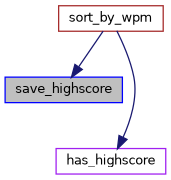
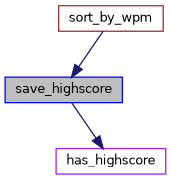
  digraph {
    rankdir=TB
    node [fillcolor=white fontname=Helvetica fontsize=10 shape=record style=filled]
    edge [color=midnightblue fontname=Helvetica fontsize=10 labelfontname=Helvetica labelfontsize=10 style=solid]
    n1 [color=blue fillcolor=grey75 fontcolor=black height=0.2 label=save_highscore width=0.4]
    n2 [color=purple height=0.2 label=has_highscore width=0.4]
    n3 [color=brown height=0.2 label=sort_by_wpm width=0.4]
-   n3 -> n2
+   n1 -> n2
    n3 -> n1
  }
